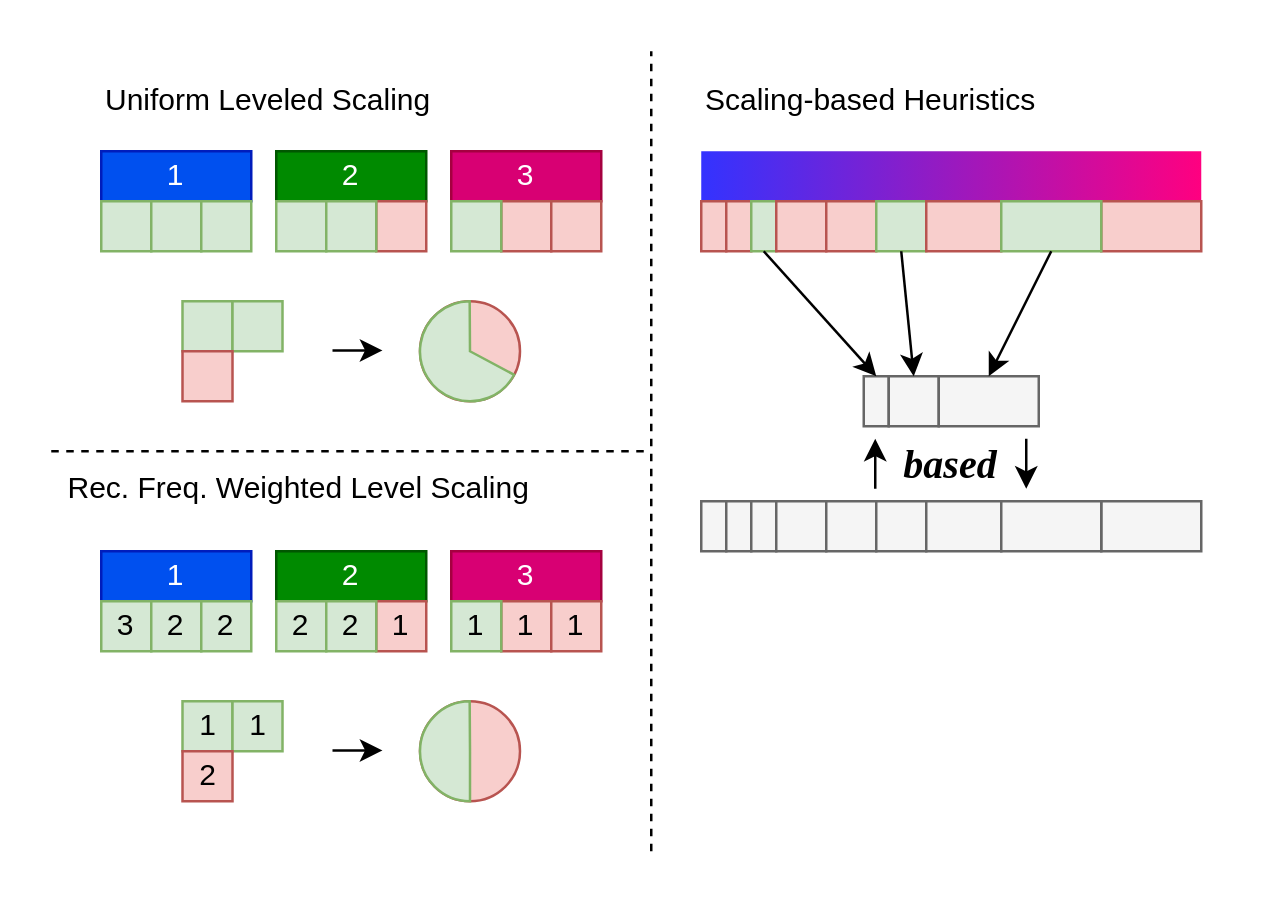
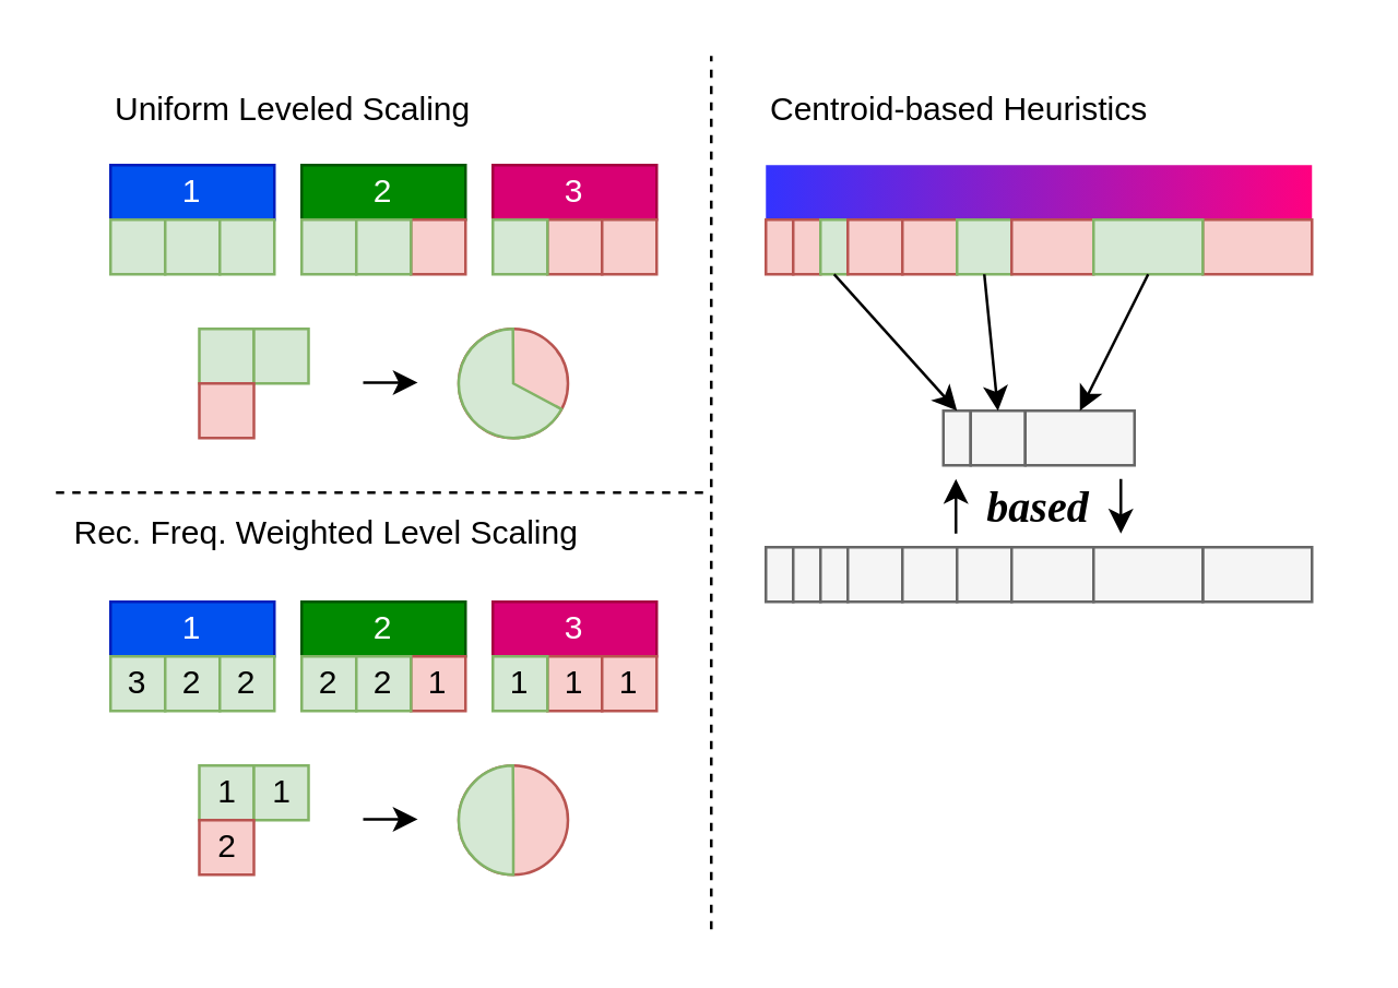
  <mxCell id="0" />
  <mxCell id="1" parent="0" />
  <mxCell id="2" value="1" style="rounded=0;whiteSpace=wrap;html=1;fillColor=#0050ef;strokeColor=#001DBC;fontColor=#ffffff;" vertex="1" parent="1"><mxGeometry x="40" y="60" width="60" height="20" as="geometry" /></mxCell>
  <mxCell id="3" value="2" style="rounded=0;whiteSpace=wrap;html=1;fillColor=#008a00;strokeColor=#005700;fontColor=#ffffff;" vertex="1" parent="1"><mxGeometry x="110" y="60" width="60" height="20" as="geometry" /></mxCell>
  <mxCell id="4" value="3" style="rounded=0;whiteSpace=wrap;html=1;fillColor=#d80073;strokeColor=#A50040;fontColor=#ffffff;" vertex="1" parent="1"><mxGeometry x="180" y="60" width="60" height="20" as="geometry" /></mxCell>
  <mxCell id="5" value="" style="rounded=0;whiteSpace=wrap;html=1;fillColor=#f8cecc;strokeColor=#b85450;" vertex="1" parent="1"><mxGeometry x="200" y="80" width="20" height="20" as="geometry" /></mxCell>
  <mxCell id="6" value="" style="rounded=0;whiteSpace=wrap;html=1;fillColor=#d5e8d4;strokeColor=#82b366;" vertex="1" parent="1"><mxGeometry x="40" y="80" width="20" height="20" as="geometry" /></mxCell>
  <mxCell id="7" value="" style="rounded=0;whiteSpace=wrap;html=1;fillColor=#d5e8d4;strokeColor=#82b366;" vertex="1" parent="1"><mxGeometry x="180" y="80" width="20" height="20" as="geometry" /></mxCell>
  <mxCell id="8" value="" style="rounded=0;whiteSpace=wrap;html=1;fillColor=#f8cecc;strokeColor=#b85450;" vertex="1" parent="1"><mxGeometry x="150" y="80" width="20" height="20" as="geometry" /></mxCell>
  <mxCell id="9" value="" style="rounded=0;whiteSpace=wrap;html=1;fillColor=#d5e8d4;strokeColor=#82b366;" vertex="1" parent="1"><mxGeometry x="110" y="80" width="20" height="20" as="geometry" /></mxCell>
  <mxCell id="10" value="" style="rounded=0;whiteSpace=wrap;html=1;fillColor=#d5e8d4;strokeColor=#82b366;" vertex="1" parent="1"><mxGeometry x="130" y="80" width="20" height="20" as="geometry" /></mxCell>
  <mxCell id="11" value="" style="rounded=0;whiteSpace=wrap;html=1;fillColor=#f8cecc;strokeColor=#b85450;" vertex="1" parent="1"><mxGeometry x="220" y="80" width="20" height="20" as="geometry" /></mxCell>
  <mxCell id="12" value="" style="rounded=0;whiteSpace=wrap;html=1;fillColor=#d5e8d4;strokeColor=#82b366;" vertex="1" parent="1"><mxGeometry x="60" y="80" width="20" height="20" as="geometry" /></mxCell>
  <mxCell id="13" value="" style="rounded=0;whiteSpace=wrap;html=1;fillColor=#d5e8d4;strokeColor=#82b366;" vertex="1" parent="1"><mxGeometry x="80" y="80" width="20" height="20" as="geometry" /></mxCell>
  <mxCell id="14" value="" style="rounded=0;whiteSpace=wrap;html=1;fillColor=#d5e8d4;strokeColor=#82b366;" vertex="1" parent="1"><mxGeometry x="72.5" y="120" width="20" height="20" as="geometry" /></mxCell>
  <mxCell id="15" value="" style="rounded=0;whiteSpace=wrap;html=1;fillColor=#d5e8d4;strokeColor=#82b366;" vertex="1" parent="1"><mxGeometry x="92.5" y="120" width="20" height="20" as="geometry" /></mxCell>
  <mxCell id="16" value="" style="rounded=0;whiteSpace=wrap;html=1;fillColor=#f8cecc;strokeColor=#b85450;" vertex="1" parent="1"><mxGeometry x="72.5" y="140" width="20" height="20" as="geometry" /></mxCell>
  <mxCell id="17" value="" style="endArrow=classic;html=1;rounded=0;" edge="1" parent="1"><mxGeometry width="50" height="50" relative="1" as="geometry"><mxPoint x="132.5" y="139.67" as="sourcePoint" /><mxPoint x="152.5" y="139.67" as="targetPoint" /></mxGeometry></mxCell>
  <mxCell id="18" value="" style="ellipse;whiteSpace=wrap;html=1;aspect=fixed;fillColor=#f8cecc;strokeColor=#b85450;" vertex="1" parent="1"><mxGeometry x="167.5" y="120" width="40" height="40" as="geometry" /></mxCell>
  <mxCell id="19" value="" style="verticalLabelPosition=bottom;verticalAlign=top;html=1;shape=mxgraph.basic.pie;startAngle=0.203;endAngle=0.874;fillColor=#d5e8d4;strokeColor=#82b366;rotation=45;" vertex="1" parent="1"><mxGeometry x="167.5" y="120" width="40" height="40" as="geometry" /></mxCell>
  <mxCell id="20" value="1" style="rounded=0;whiteSpace=wrap;html=1;fillColor=#d5e8d4;strokeColor=#82b366;" vertex="1" parent="1"><mxGeometry x="72.5" y="280" width="20" height="20" as="geometry" /></mxCell>
  <mxCell id="21" value="1" style="rounded=0;whiteSpace=wrap;html=1;fillColor=#d5e8d4;strokeColor=#82b366;" vertex="1" parent="1"><mxGeometry x="92.5" y="280" width="20" height="20" as="geometry" /></mxCell>
  <mxCell id="22" value="2" style="rounded=0;whiteSpace=wrap;html=1;fillColor=#f8cecc;strokeColor=#b85450;" vertex="1" parent="1"><mxGeometry x="72.5" y="300" width="20" height="20" as="geometry" /></mxCell>
  <mxCell id="23" value="" style="endArrow=classic;html=1;rounded=0;" edge="1" parent="1"><mxGeometry width="50" height="50" relative="1" as="geometry"><mxPoint x="132.5" y="299.67" as="sourcePoint" /><mxPoint x="152.5" y="299.67" as="targetPoint" /></mxGeometry></mxCell>
  <mxCell id="24" value="" style="ellipse;whiteSpace=wrap;html=1;aspect=fixed;fillColor=#f8cecc;strokeColor=#b85450;" vertex="1" parent="1"><mxGeometry x="167.5" y="280" width="40" height="40" as="geometry" /></mxCell>
  <mxCell id="25" value="" style="verticalLabelPosition=bottom;verticalAlign=top;html=1;shape=mxgraph.basic.pie;startAngle=0.375;endAngle=0.874;fillColor=#d5e8d4;strokeColor=#82b366;rotation=45;" vertex="1" parent="1"><mxGeometry x="167.5" y="280" width="40" height="40" as="geometry" /></mxCell>
  <mxCell id="26" value="1" style="rounded=0;whiteSpace=wrap;html=1;fillColor=#0050ef;strokeColor=#001DBC;fontColor=#ffffff;" vertex="1" parent="1"><mxGeometry x="40" y="220" width="60" height="20" as="geometry" /></mxCell>
  <mxCell id="27" value="2" style="rounded=0;whiteSpace=wrap;html=1;fillColor=#008a00;strokeColor=#005700;fontColor=#ffffff;" vertex="1" parent="1"><mxGeometry x="110" y="220" width="60" height="20" as="geometry" /></mxCell>
  <mxCell id="28" value="3" style="rounded=0;whiteSpace=wrap;html=1;fillColor=#d80073;strokeColor=#A50040;fontColor=#ffffff;" vertex="1" parent="1"><mxGeometry x="180" y="220" width="60" height="20" as="geometry" /></mxCell>
  <mxCell id="29" value="1" style="rounded=0;whiteSpace=wrap;html=1;fillColor=#f8cecc;strokeColor=#b85450;" vertex="1" parent="1"><mxGeometry x="200" y="240" width="20" height="20" as="geometry" /></mxCell>
  <mxCell id="30" value="3" style="rounded=0;whiteSpace=wrap;html=1;fillColor=#d5e8d4;strokeColor=#82b366;" vertex="1" parent="1"><mxGeometry x="40" y="240" width="20" height="20" as="geometry" /></mxCell>
  <mxCell id="31" value="1" style="rounded=0;whiteSpace=wrap;html=1;fillColor=#d5e8d4;strokeColor=#82b366;" vertex="1" parent="1"><mxGeometry x="180" y="240" width="20" height="20" as="geometry" /></mxCell>
  <mxCell id="32" value="1" style="rounded=0;whiteSpace=wrap;html=1;fillColor=#f8cecc;strokeColor=#b85450;" vertex="1" parent="1"><mxGeometry x="150" y="240" width="20" height="20" as="geometry" /></mxCell>
  <mxCell id="33" value="2" style="rounded=0;whiteSpace=wrap;html=1;fillColor=#d5e8d4;strokeColor=#82b366;" vertex="1" parent="1"><mxGeometry x="110" y="240" width="20" height="20" as="geometry" /></mxCell>
  <mxCell id="34" value="2" style="rounded=0;whiteSpace=wrap;html=1;fillColor=#d5e8d4;strokeColor=#82b366;" vertex="1" parent="1"><mxGeometry x="130" y="240" width="20" height="20" as="geometry" /></mxCell>
  <mxCell id="35" value="1" style="rounded=0;whiteSpace=wrap;html=1;fillColor=#f8cecc;strokeColor=#b85450;" vertex="1" parent="1"><mxGeometry x="220" y="240" width="20" height="20" as="geometry" /></mxCell>
  <mxCell id="36" value="2" style="rounded=0;whiteSpace=wrap;html=1;fillColor=#d5e8d4;strokeColor=#82b366;" vertex="1" parent="1"><mxGeometry x="60" y="240" width="20" height="20" as="geometry" /></mxCell>
  <mxCell id="37" value="2" style="rounded=0;whiteSpace=wrap;html=1;fillColor=#d5e8d4;strokeColor=#82b366;" vertex="1" parent="1"><mxGeometry x="80" y="240" width="20" height="20" as="geometry" /></mxCell>
  <mxCell id="38" value="Uniform Leveled Scaling" style="text;html=1;align=left;verticalAlign=middle;whiteSpace=wrap;rounded=0;" vertex="1" parent="1"><mxGeometry x="40" y="30" width="210" height="20" as="geometry" /></mxCell>
  <mxCell id="39" value="Rec. Freq. Weighted Level Scaling" style="text;html=1;align=left;verticalAlign=middle;whiteSpace=wrap;rounded=0;fillColor=none;" vertex="1" parent="1"><mxGeometry x="25" y="185" width="200" height="20" as="geometry" /></mxCell>
- <mxCell id="40" value="Scaling-based Heuristics" style="text;html=1;align=left;verticalAlign=middle;whiteSpace=wrap;rounded=0;" vertex="1" parent="1"><mxGeometry x="280" y="30" width="210" height="20" as="geometry" /></mxCell>
+ <mxCell id="40" value="Centroid-based Heuristics" style="text;html=1;align=left;verticalAlign=middle;whiteSpace=wrap;rounded=0;" vertex="1" parent="1"><mxGeometry x="280" y="30" width="210" height="20" as="geometry" /></mxCell>
  <mxCell id="41" value="" style="rounded=0;whiteSpace=wrap;html=1;gradientColor=#FF0080;gradientDirection=east;fillColor=#3333FF;strokeColor=none;" vertex="1" parent="1"><mxGeometry x="280" y="60" width="200" height="20" as="geometry" /></mxCell>
  <mxCell id="42" value="" style="rounded=0;whiteSpace=wrap;html=1;fillColor=#f8cecc;strokeColor=#b85450;" vertex="1" parent="1"><mxGeometry x="280" y="80" width="10" height="20" as="geometry" /></mxCell>
  <mxCell id="43" value="" style="rounded=0;whiteSpace=wrap;html=1;fillColor=#f8cecc;strokeColor=#b85450;" vertex="1" parent="1"><mxGeometry x="290" y="80" width="10" height="20" as="geometry" /></mxCell>
  <mxCell id="44" value="" style="rounded=0;whiteSpace=wrap;html=1;fillColor=#f8cecc;strokeColor=#b85450;" vertex="1" parent="1"><mxGeometry x="440" y="80" width="40" height="20" as="geometry" /></mxCell>
  <mxCell id="45" value="" style="rounded=0;whiteSpace=wrap;html=1;fillColor=#d5e8d4;strokeColor=#82b366;" vertex="1" parent="1"><mxGeometry x="300" y="80" width="10" height="20" as="geometry" /></mxCell>
  <mxCell id="46" value="" style="rounded=0;whiteSpace=wrap;html=1;fillColor=#f8cecc;strokeColor=#b85450;" vertex="1" parent="1"><mxGeometry x="310" y="80" width="20" height="20" as="geometry" /></mxCell>
  <mxCell id="47" value="" style="rounded=0;whiteSpace=wrap;html=1;fillColor=#f8cecc;strokeColor=#b85450;" vertex="1" parent="1"><mxGeometry x="330" y="80" width="20" height="20" as="geometry" /></mxCell>
  <mxCell id="48" value="" style="rounded=0;whiteSpace=wrap;html=1;fillColor=#d5e8d4;strokeColor=#82b366;" vertex="1" parent="1"><mxGeometry x="350" y="80" width="20" height="20" as="geometry" /></mxCell>
  <mxCell id="49" value="" style="rounded=0;whiteSpace=wrap;html=1;fillColor=#f8cecc;strokeColor=#b85450;" vertex="1" parent="1"><mxGeometry x="370" y="80" width="30" height="20" as="geometry" /></mxCell>
  <mxCell id="50" value="" style="rounded=0;whiteSpace=wrap;html=1;fillColor=#d5e8d4;strokeColor=#82b366;" vertex="1" parent="1"><mxGeometry x="400" y="80" width="40" height="20" as="geometry" /></mxCell>
  <mxCell id="51" value="" style="rounded=0;whiteSpace=wrap;html=1;fillColor=#f5f5f5;fontColor=#333333;strokeColor=#666666;" vertex="1" parent="1"><mxGeometry x="345" y="150" width="10" height="20" as="geometry" /></mxCell>
  <mxCell id="52" value="" style="rounded=0;whiteSpace=wrap;html=1;fillColor=#f5f5f5;fontColor=#333333;strokeColor=#666666;" vertex="1" parent="1"><mxGeometry x="355" y="150" width="20" height="20" as="geometry" /></mxCell>
  <mxCell id="53" value="" style="rounded=0;whiteSpace=wrap;html=1;fillColor=#f5f5f5;fontColor=#333333;strokeColor=#666666;" vertex="1" parent="1"><mxGeometry x="375" y="150" width="40" height="20" as="geometry" /></mxCell>
  <mxCell id="54" value="based" style="text;html=1;align=center;verticalAlign=middle;whiteSpace=wrap;rounded=0;fontStyle=3;fontFamily=Times New Roman;fontSize=16;" vertex="1" parent="1"><mxGeometry x="360" y="170" width="40" height="30" as="geometry" /></mxCell>
  <mxCell id="55" value="" style="rounded=0;whiteSpace=wrap;html=1;fillColor=#f5f5f5;fontColor=#333333;strokeColor=#666666;" vertex="1" parent="1"><mxGeometry x="280" y="200" width="10" height="20" as="geometry" /></mxCell>
  <mxCell id="56" value="" style="rounded=0;whiteSpace=wrap;html=1;fillColor=#f5f5f5;fontColor=#333333;strokeColor=#666666;" vertex="1" parent="1"><mxGeometry x="290" y="200" width="10" height="20" as="geometry" /></mxCell>
  <mxCell id="57" value="" style="rounded=0;whiteSpace=wrap;html=1;fillColor=#f5f5f5;fontColor=#333333;strokeColor=#666666;" vertex="1" parent="1"><mxGeometry x="440" y="200" width="40" height="20" as="geometry" /></mxCell>
  <mxCell id="58" value="" style="rounded=0;whiteSpace=wrap;html=1;fillColor=#f5f5f5;fontColor=#333333;strokeColor=#666666;" vertex="1" parent="1"><mxGeometry x="300" y="200" width="10" height="20" as="geometry" /></mxCell>
  <mxCell id="59" value="" style="rounded=0;whiteSpace=wrap;html=1;fillColor=#f5f5f5;fontColor=#333333;strokeColor=#666666;" vertex="1" parent="1"><mxGeometry x="310" y="200" width="20" height="20" as="geometry" /></mxCell>
  <mxCell id="60" value="" style="rounded=0;whiteSpace=wrap;html=1;fillColor=#f5f5f5;fontColor=#333333;strokeColor=#666666;" vertex="1" parent="1"><mxGeometry x="330" y="200" width="20" height="20" as="geometry" /></mxCell>
  <mxCell id="61" value="" style="rounded=0;whiteSpace=wrap;html=1;fillColor=#f5f5f5;fontColor=#333333;strokeColor=#666666;" vertex="1" parent="1"><mxGeometry x="350" y="200" width="20" height="20" as="geometry" /></mxCell>
  <mxCell id="62" value="" style="rounded=0;whiteSpace=wrap;html=1;fillColor=#f5f5f5;fontColor=#333333;strokeColor=#666666;" vertex="1" parent="1"><mxGeometry x="370" y="200" width="30" height="20" as="geometry" /></mxCell>
  <mxCell id="63" value="" style="rounded=0;whiteSpace=wrap;html=1;fillColor=#f5f5f5;fontColor=#333333;strokeColor=#666666;" vertex="1" parent="1"><mxGeometry x="400" y="200" width="40" height="20" as="geometry" /></mxCell>
  <mxCell id="64" value="" style="endArrow=classic;html=1;rounded=0;exitX=0.5;exitY=1;exitDx=0;exitDy=0;entryX=0.5;entryY=0;entryDx=0;entryDy=0;" edge="1" parent="1" source="45" target="51"><mxGeometry width="50" height="50" relative="1" as="geometry"><mxPoint x="320" y="160" as="sourcePoint" /><mxPoint x="370" y="110" as="targetPoint" /></mxGeometry></mxCell>
  <mxCell id="65" value="" style="endArrow=classic;html=1;rounded=0;exitX=0.5;exitY=1;exitDx=0;exitDy=0;entryX=0.5;entryY=0;entryDx=0;entryDy=0;" edge="1" parent="1" source="48" target="52"><mxGeometry width="50" height="50" relative="1" as="geometry"><mxPoint x="400" y="170" as="sourcePoint" /><mxPoint x="450" y="120" as="targetPoint" /></mxGeometry></mxCell>
  <mxCell id="66" value="" style="endArrow=classic;html=1;rounded=0;exitX=0.5;exitY=1;exitDx=0;exitDy=0;entryX=0.5;entryY=0;entryDx=0;entryDy=0;" edge="1" parent="1" source="50" target="53"><mxGeometry width="50" height="50" relative="1" as="geometry"><mxPoint x="470" y="180" as="sourcePoint" /><mxPoint x="520" y="130" as="targetPoint" /></mxGeometry></mxCell>
  <mxCell id="67" value="" style="endArrow=classic;html=1;rounded=0;" edge="1" parent="1"><mxGeometry width="50" height="50" relative="1" as="geometry"><mxPoint x="349.6" y="195" as="sourcePoint" /><mxPoint x="349.6" y="175" as="targetPoint" /></mxGeometry></mxCell>
  <mxCell id="68" value="" style="endArrow=classic;html=1;rounded=0;" edge="1" parent="1"><mxGeometry width="50" height="50" relative="1" as="geometry"><mxPoint x="410" y="175" as="sourcePoint" /><mxPoint x="410" y="195" as="targetPoint" /></mxGeometry></mxCell>
  <mxCell id="69" value="" style="endArrow=none;dashed=1;html=1;rounded=0;" edge="1" parent="1"><mxGeometry width="50" height="50" relative="1" as="geometry"><mxPoint x="260" y="340" as="sourcePoint" /><mxPoint x="260" as="targetPoint" y="20" /></mxGeometry></mxCell>
  <mxCell id="70" value="" style="endArrow=none;dashed=1;html=1;rounded=0;" edge="1" parent="1"><mxGeometry width="50" height="50" relative="1" as="geometry"><mxPoint y="180" as="sourcePoint" x="20" /><mxPoint x="260" y="180" as="targetPoint" /></mxGeometry></mxCell>
